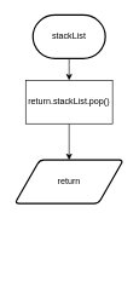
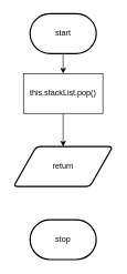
  <mxCell id="0" />
  <mxCell id="1" parent="0" />
  <mxCell id="2" style="edgeStyle=none;html=1;" parent="1" target="4" edge="1"><mxGeometry relative="1" as="geometry"><mxPoint x="95" y="110" as="targetPoint" /><mxPoint x="95" y="70" as="sourcePoint" /></mxGeometry></mxCell>
  <mxCell id="3" style="edgeStyle=none;html=1;" parent="1" source="4" edge="1"><mxGeometry relative="1" as="geometry"><mxPoint x="95" y="220" as="targetPoint" /></mxGeometry></mxCell>
- <mxCell id="4" value="return.stackList.pop()" style="rounded=0;whiteSpace=wrap;html=1;" parent="1" vertex="1"><mxGeometry x="35" y="110" width="120" height="60" as="geometry" /></mxCell>
- <mxCell id="5" value="stackList" style="strokeWidth=2;html=1;shape=mxgraph.flowchart.terminator;whiteSpace=wrap;" parent="1" vertex="1"><mxGeometry x="45" y="20" width="100" height="60" as="geometry" /></mxCell>
+ <mxCell id="4" value="this.stackList.pop()" style="rounded=0;whiteSpace=wrap;html=1;" parent="1" vertex="1"><mxGeometry x="35" y="110" width="120" height="60" as="geometry" /></mxCell>
+ <mxCell id="5" value="start" style="strokeWidth=2;html=1;shape=mxgraph.flowchart.terminator;whiteSpace=wrap;" parent="1" vertex="1"><mxGeometry x="45" y="20" width="100" height="60" as="geometry" /></mxCell>
+ <mxCell id="6" value="stop" style="strokeWidth=2;html=1;shape=mxgraph.flowchart.terminator;whiteSpace=wrap;" parent="1" vertex="1"><mxGeometry x="45" y="330" width="100" height="60" as="geometry" /></mxCell>
  <mxCell id="7" value="return" style="shape=parallelogram;html=1;strokeWidth=2;perimeter=parallelogramPerimeter;whiteSpace=wrap;rounded=1;arcSize=12;size=0.23;" vertex="1" parent="1"><mxGeometry x="20" y="220" width="150" height="60" as="geometry" /></mxCell>
